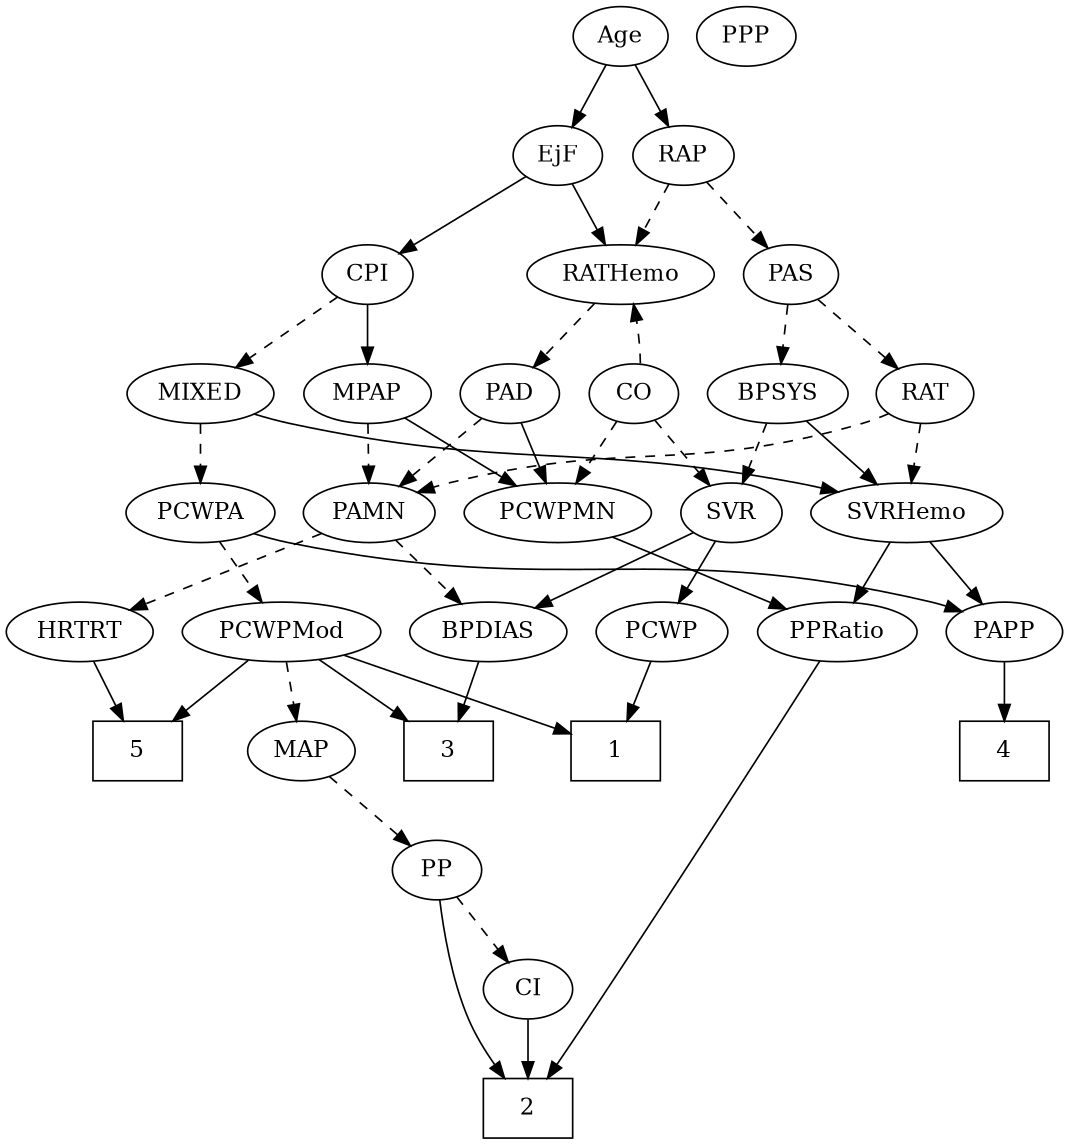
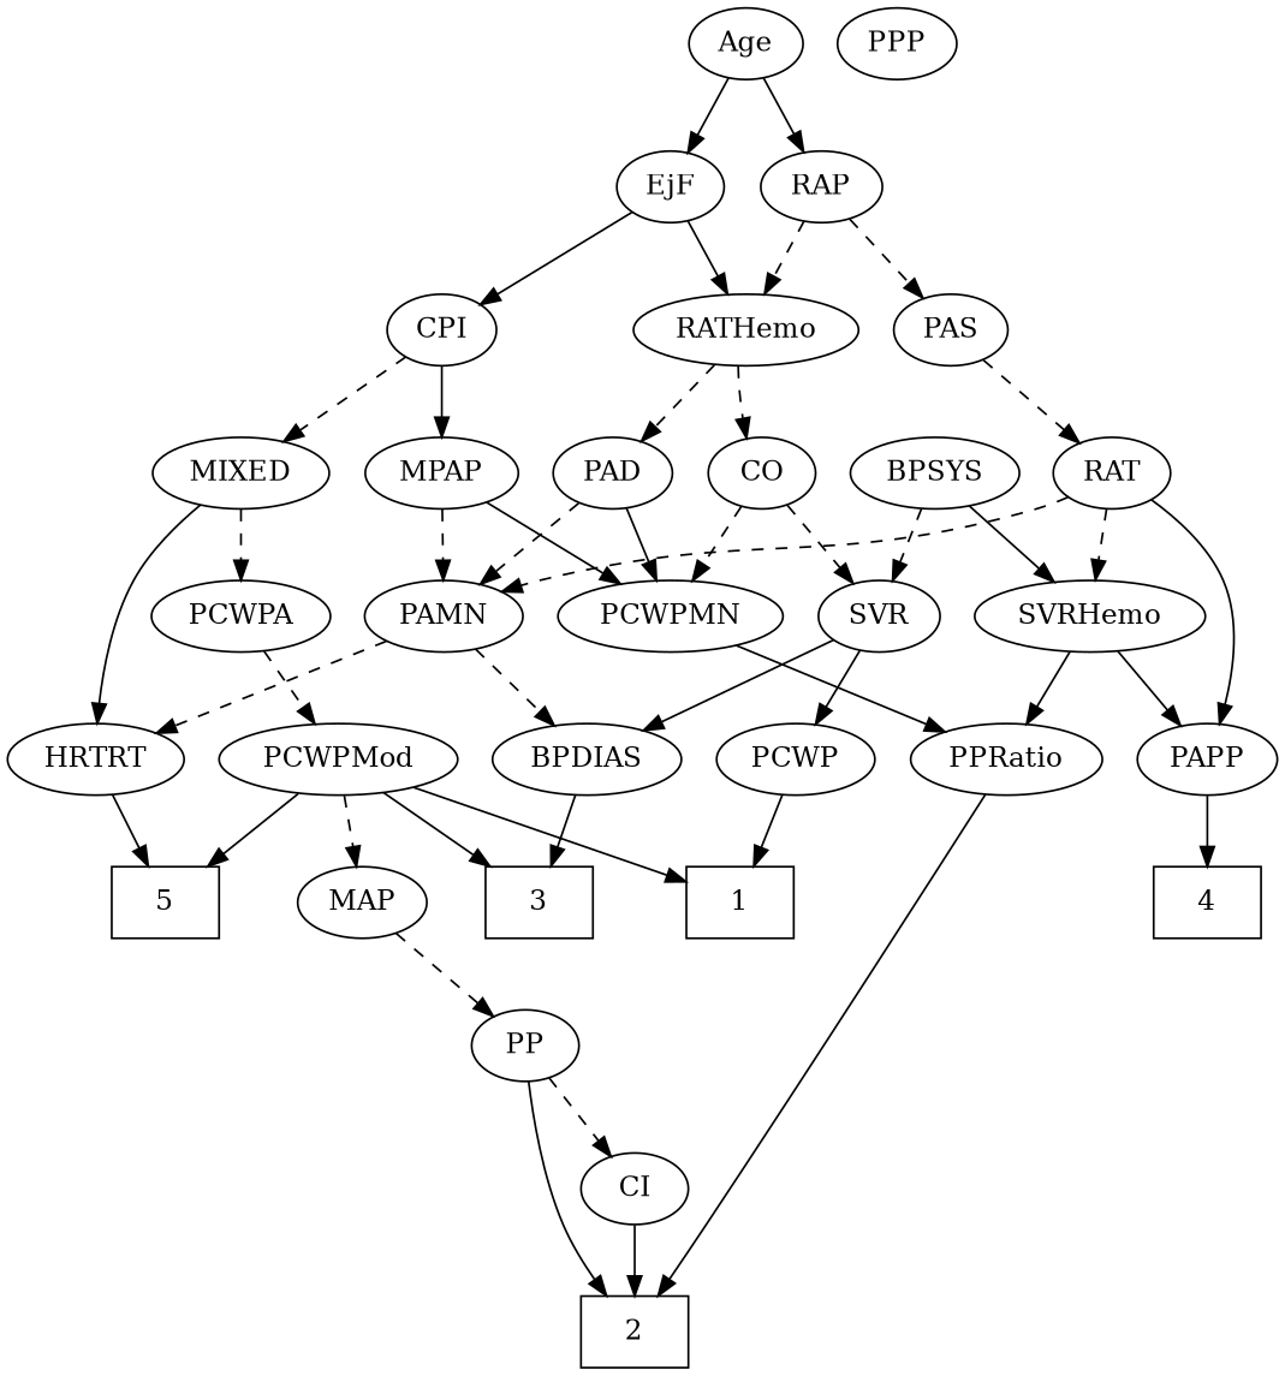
  strict digraph {
    edge [style=solid]
    1 [height=0.5 shape=box width=0.75]
    2 [height=0.5 shape=box width=0.75]
    3 [height=0.5 shape=box width=0.75]
    4 [height=0.5 shape=box width=0.75]
    5 [height=0.5 shape=box width=0.75]
    Age [height=0.5 width=0.75]
    EjF [height=0.5 width=0.75]
    RAP [height=0.5 width=0.77632]
    RATHemo [height=0.5 width=1.3721]
    CPI [height=0.5 width=0.75]
    PAS [height=0.5 width=0.75]
    PAD [height=0.5 width=0.79437]
    CO [height=0.5 width=0.75]
    MIXED [height=0.5 width=1.1193]
    MPAP [height=0.5 width=0.97491]
    BPSYS [height=0.5 width=1.0471]
    RAT [height=0.5 width=0.75827]
    PAMN [height=0.5 width=1.011]
    PCWPMN [height=0.5 width=1.3902]
    SVR [height=0.5 width=0.77632]
    PCWPA [height=0.5 width=1.1555]
    SVRHemo [height=0.5 width=1.3902]
    PCWPMod [height=0.5 width=1.4443]
    PAPP [height=0.5 width=0.88464]
    PPRatio [height=0.5 width=1.1013]
    MAP [height=0.5 width=0.84854]
    BPDIAS [height=0.5 width=1.1735]
    HRTRT [height=0.5 width=1.1013]
    PCWP [height=0.5 width=0.97491]
    PP [height=0.5 width=0.75]
    CI [height=0.5 width=0.75]
    PPP [height=0.5 width=0.75]
    Age -> EjF
    Age -> RAP
    EjF -> RATHemo
    EjF -> CPI
    RAP -> RATHemo [style=dashed]
    RAP -> PAS [style=dashed]
    RATHemo -> PAD [style=dashed]
-   CO -> RATHemo [style=dashed]
+   RATHemo -> CO [style=dashed]
    CPI -> MIXED [style=dashed]
    CPI -> MPAP
-   PAS -> BPSYS [style=dashed]
    PAS -> RAT [style=dashed]
    PAD -> PAMN [style=dashed]
    PAD -> PCWPMN
    CO -> PCWPMN [style=dashed]
    CO -> SVR [style=dashed]
    MIXED -> PCWPA [style=dashed]
-   MIXED -> SVRHemo
+   MIXED -> HRTRT
    MPAP -> PAMN [style=dashed]
    MPAP -> PCWPMN
    BPSYS -> SVR [style=dashed]
    BPSYS -> SVRHemo
    RAT -> PAMN [style=dashed]
    RAT -> SVRHemo [style=dashed]
    PAMN -> BPDIAS [style=dashed]
    PAMN -> HRTRT [style=dashed]
    PCWPMN -> PPRatio
    SVR -> BPDIAS
    SVR -> PCWP
    PCWPA -> PCWPMod [style=dashed]
-   PCWPA -> PAPP
+   RAT -> PAPP
    SVRHemo -> PAPP
    SVRHemo -> PPRatio
    PCWPMod -> 1
    PCWPMod -> 3
    PCWPMod -> 5
    PCWPMod -> MAP [style=dashed]
    PAPP -> 4
    PPRatio -> 2
    MAP -> PP [style=dashed]
    BPDIAS -> 3
    HRTRT -> 5
    PCWP -> 1
    PP -> 2
    PP -> CI [style=dashed]
    CI -> 2
  }
